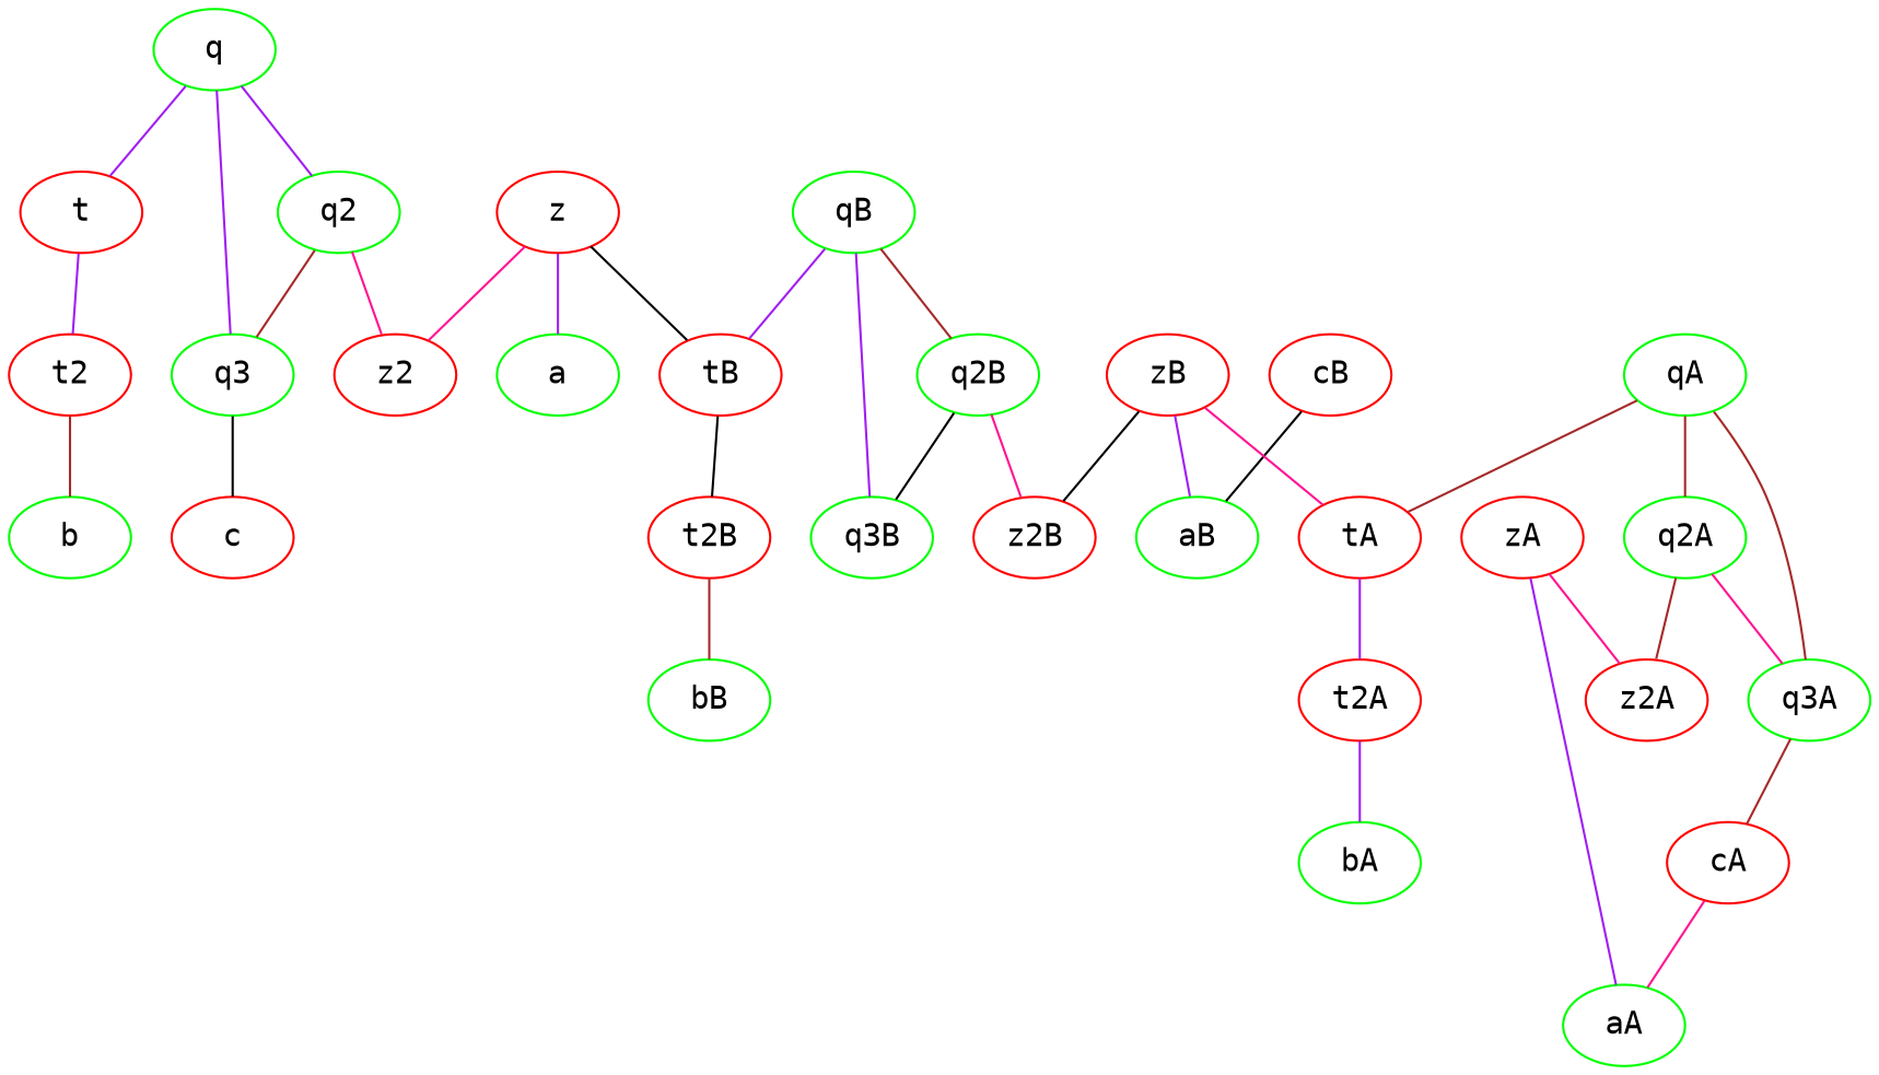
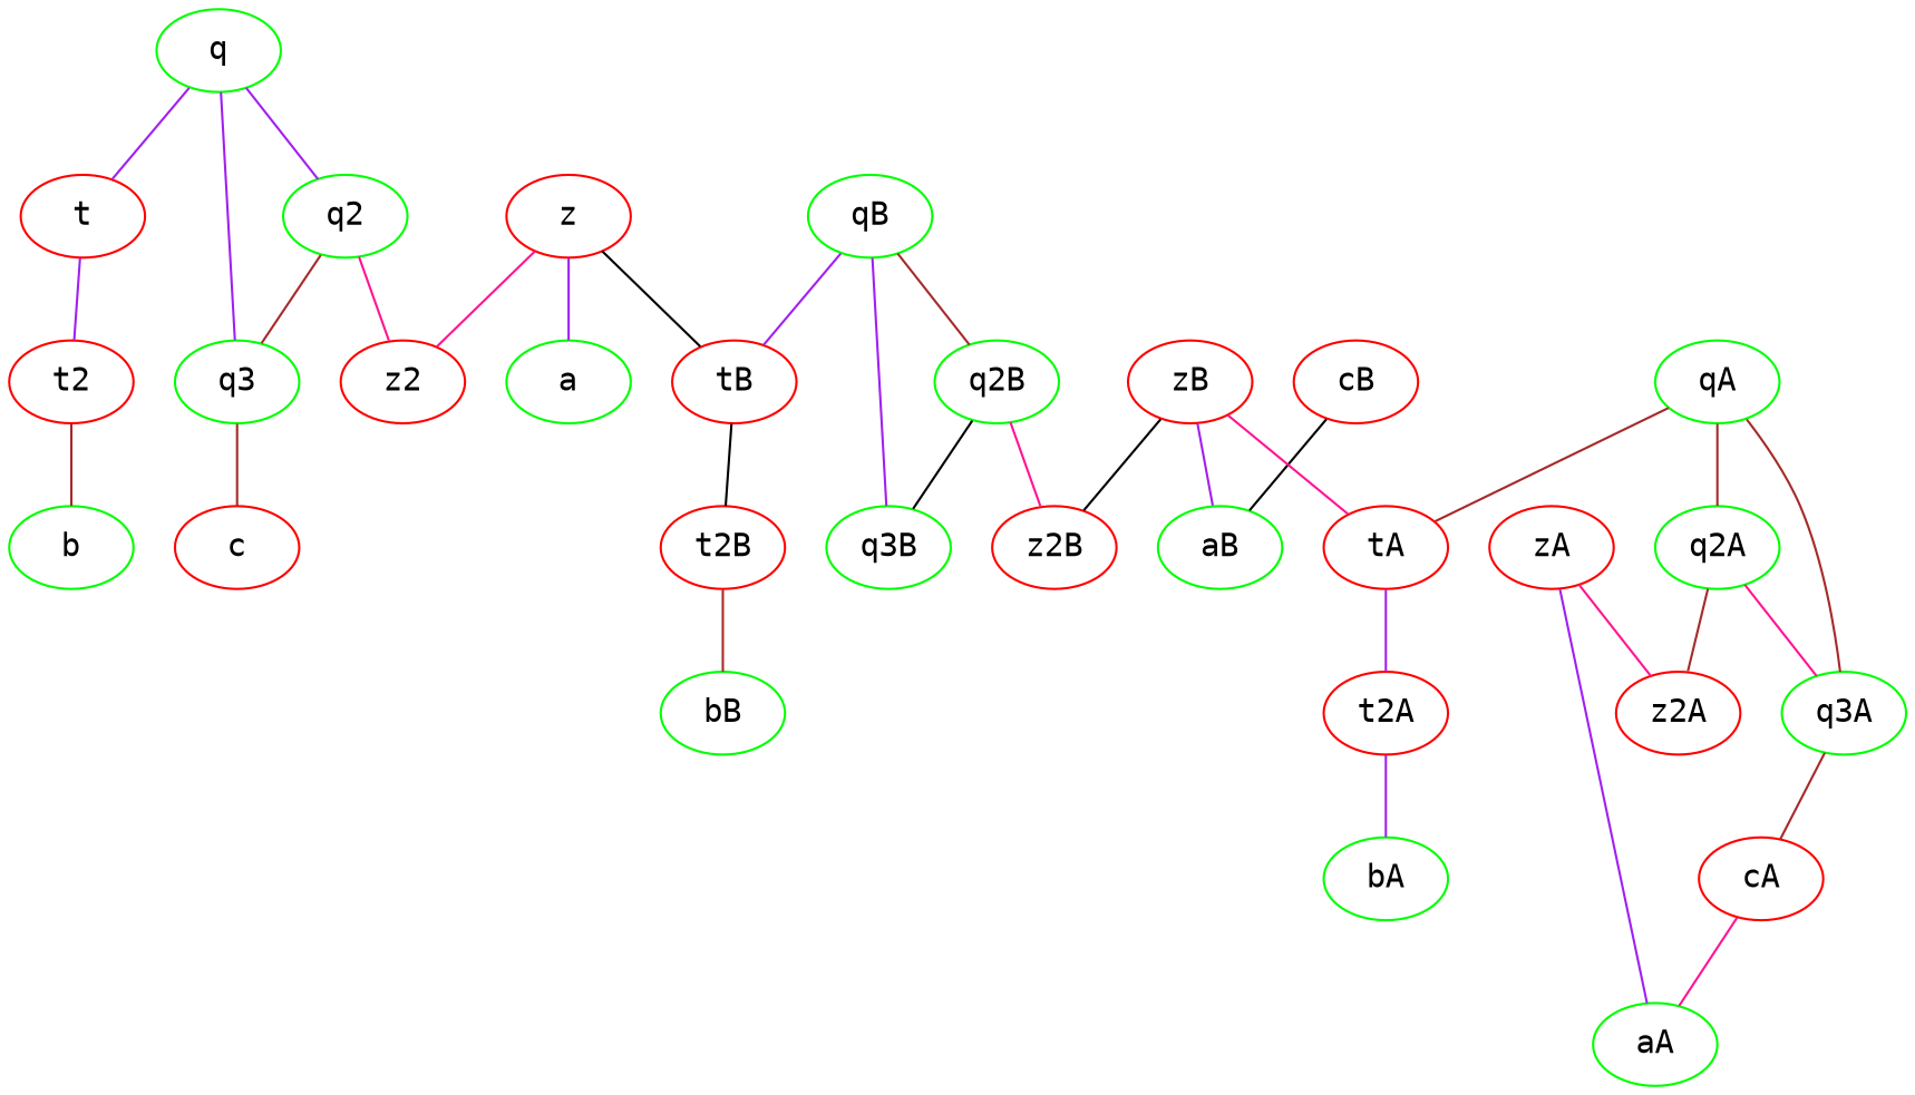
  graph {
    fontname="DejaVu Sans Mono"
    node [color=green fontname="DejaVu Sans Mono"]
    edge [color=purple fontname="DejaVu Sans Mono"]
    q
    q2
    q3
    t [color=red]
    z2 [color=red]
    c [color=red]
    t2 [color=red]
    b
    z [color=red]
    a
    tB [color=red]
    t2B [color=red]
    qA
    q2A
    q3A
    tA [color=red]
    z2A [color=red]
    cA [color=red]
    t2A [color=red]
    aA
    bA
    zA [color=red]
    qB
    q2B
    q3B
    z2B [color=red]
    cB [color=red]
    aB
    bB
    zB [color=red]
    q -- q2
    q -- q3
    q -- t
    q2 -- q3 [color=brown]
    q2 -- z2 [color=deeppink]
-   q3 -- c [color=black]
+   q3 -- c [color=brown]
    t -- t2
    t2 -- b [color=brown]
    z -- z2 [color=deeppink]
    z -- a
    z -- tB [color=black]
    tB -- t2B [color=black]
    t2B -- bB [color=brown]
    qA -- q2A [color=brown]
    qA -- q3A [color=brown]
    qA -- tA [color=brown]
    q2A -- q3A [color=deeppink]
    q2A -- z2A [color=brown]
    q3A -- cA [color=brown]
    tA -- t2A
    cA -- aA [color=deeppink]
    t2A -- bA
    zA -- z2A [color=deeppink]
    zA -- aA
    qB -- tB
    qB -- q2B [color=brown]
    qB -- q3B
    q2B -- q3B [color=black]
    q2B -- z2B [color=deeppink]
    cB -- aB [color=black]
    zB -- tA [color=deeppink]
    zB -- z2B [color=black]
    zB -- aB
  }
